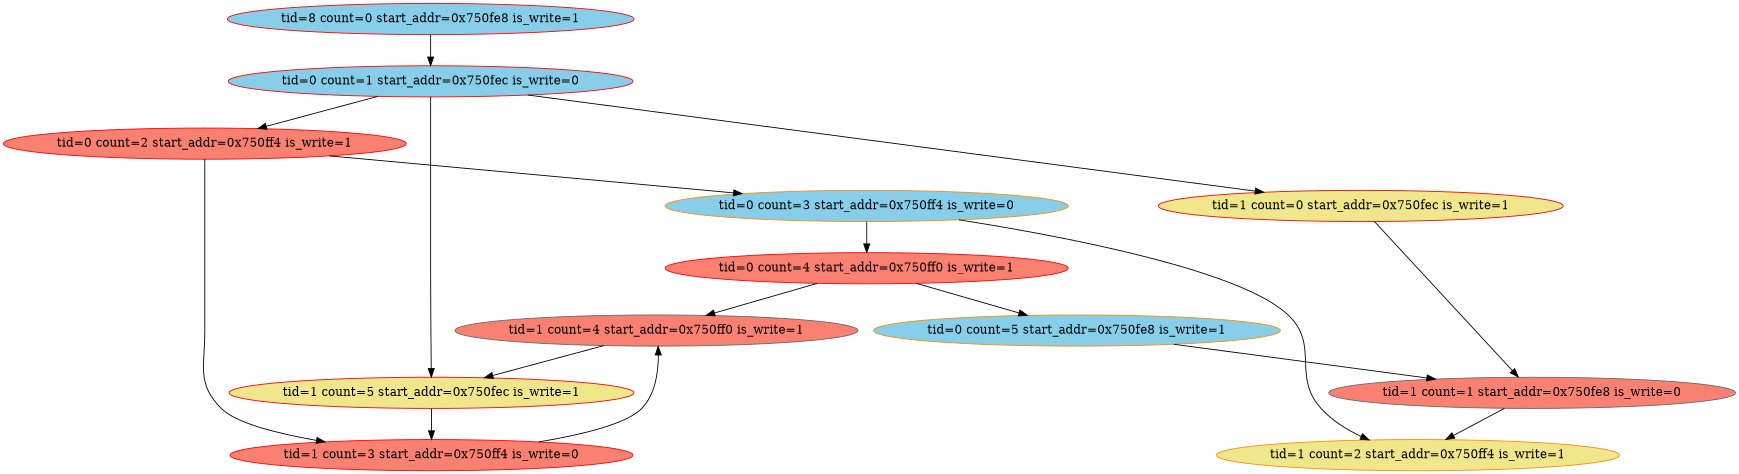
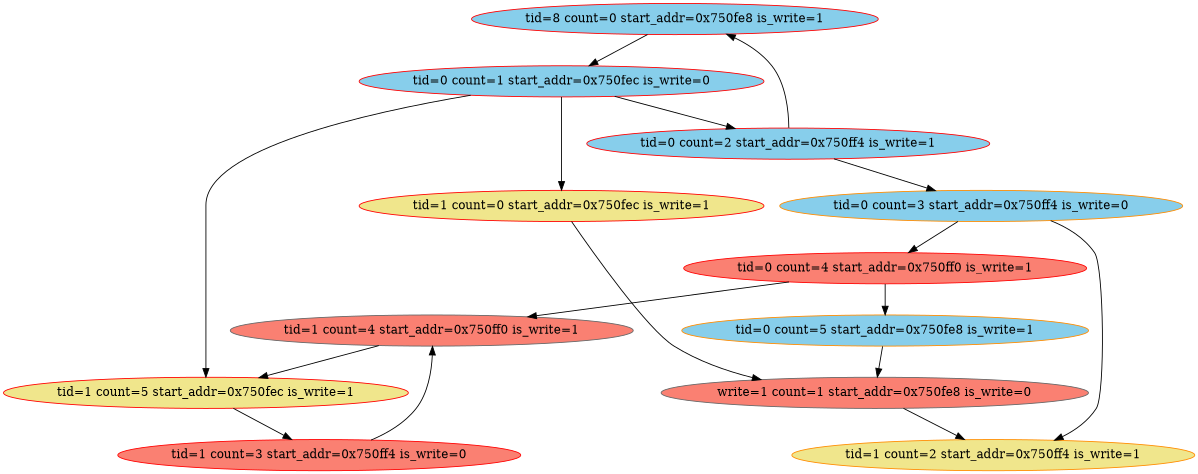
  digraph {
    node [color=red count=0 fillcolor=salmon is_write=1 start_addr="0x750ff4" style=filled tid=0]
    n1 [fillcolor=skyblue label="tid=8 count=0 start_addr=0x750fe8 is_write=1" start_addr="0x750fe8"]
    n2 [count=1 fillcolor=skyblue is_write=0 label="tid=0 count=1 start_addr=0x750fec is_write=0" start_addr="0x750fec"]
-   n3 [count=2 label="tid=0 count=2 start_addr=0x750ff4 is_write=1"]
+   n3 [count=2 fillcolor=skyblue label="tid=0 count=2 start_addr=0x750ff4 is_write=1"]
    n4 [fillcolor=khaki label="tid=1 count=0 start_addr=0x750fec is_write=1" start_addr="0x750fec" tid=1]
    n5 [count=5 fillcolor=khaki label="tid=1 count=5 start_addr=0x750fec is_write=1" start_addr="0x750fec" tid=1]
    n6 [color=darkorange count=3 fillcolor=skyblue is_write=0 label="tid=0 count=3 start_addr=0x750ff4 is_write=0"]
    n7 [count=3 is_write=0 label="tid=1 count=3 start_addr=0x750ff4 is_write=0" tid=1]
-   n8 [color=gray40 count=1 is_write=0 label="tid=1 count=1 start_addr=0x750fe8 is_write=0" start_addr="0x750fe8" tid=1]
+   n8 [color=gray40 count=1 is_write=0 label="write=1 count=1 start_addr=0x750fe8 is_write=0" start_addr="0x750fe8" tid=1]
    n9 [count=4 label="tid=0 count=4 start_addr=0x750ff0 is_write=1" start_addr="0x750ff0"]
    n10 [color=darkorange count=2 fillcolor=khaki label="tid=1 count=2 start_addr=0x750ff4 is_write=1" tid=1]
    n11 [color=gray40 count=4 label="tid=1 count=4 start_addr=0x750ff0 is_write=1" start_addr="0x750ff0" tid=1]
    n12 [color=darkorange count=5 fillcolor=skyblue label="tid=0 count=5 start_addr=0x750fe8 is_write=1" start_addr="0x750fe8"]
    n1 -> n2
    n2 -> n3
    n2 -> n4
    n2 -> n5
    n3 -> n6
-   n3 -> n7
+   n3 -> n1
    n4 -> n8
    n5 -> n7
    n6 -> n9
    n6 -> n10
    n7 -> n11
    n8 -> n10
    n9 -> n11
    n9 -> n12
    n11 -> n5
    n12 -> n8
  }
